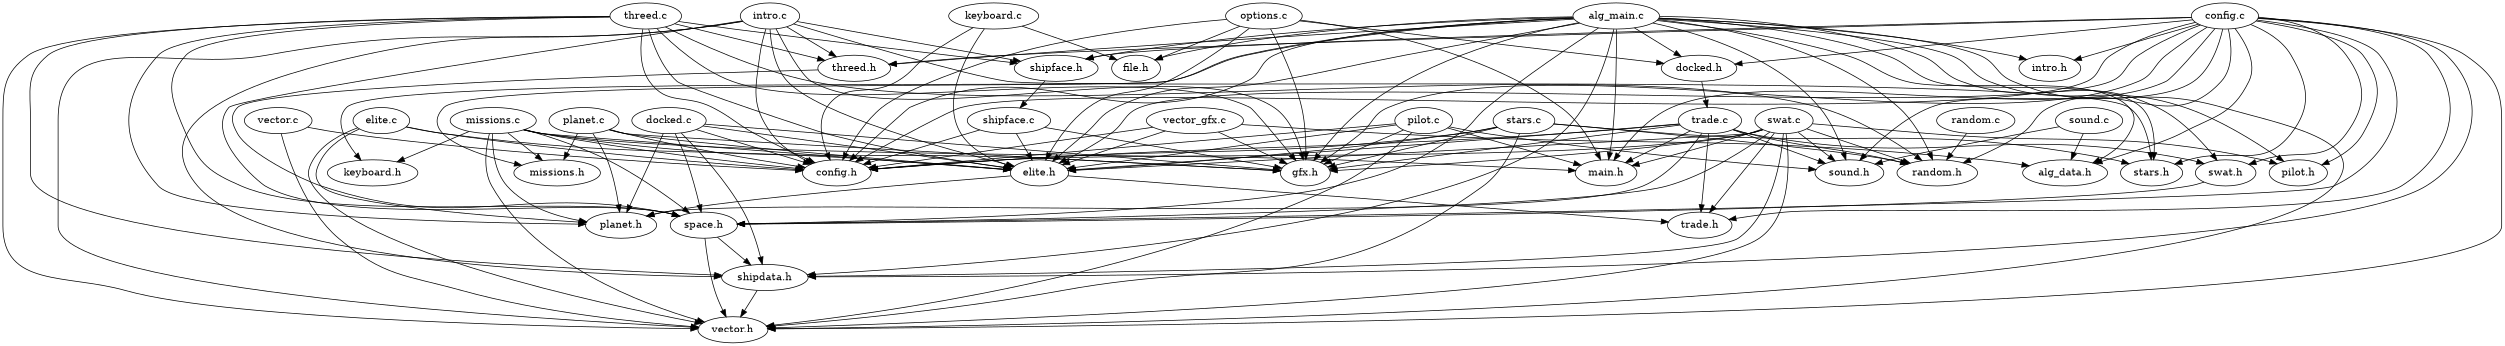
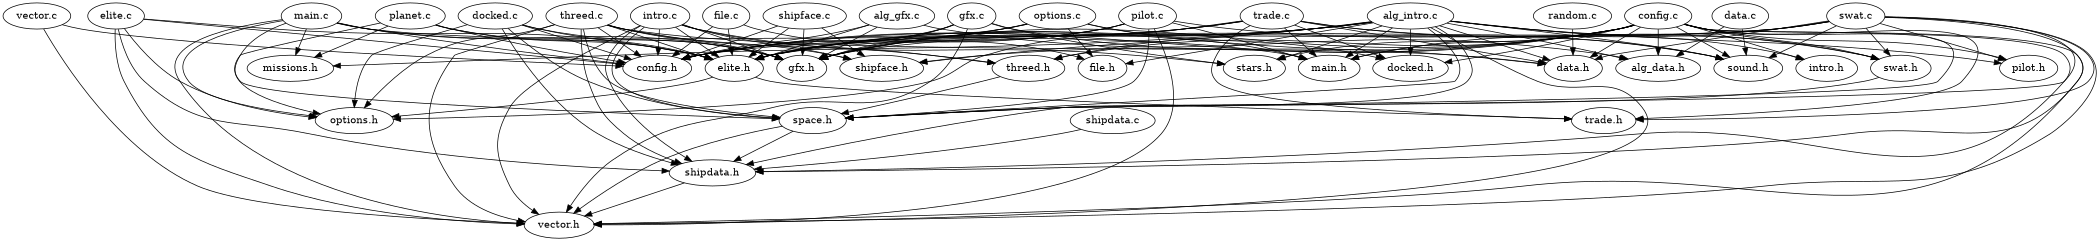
  digraph {
    clusterrank=local
    fontname=Helvetica
    fontsize=16
    "elite.c"
    "vector.h"
    "shipdata.h"
    "elite.h"
    "config.h"
-   "planet.h"
+   "planet.h" [label="options.h"]
    "trade.h"
-   "missions.c"
-   "keyboard.h"
+   "missions.c" [label="main.c"]
    "space.h"
    "gfx.h"
    "main.h"
    "missions.h"
    "intro.c"
    "threed.h"
    "shipface.h"
    "stars.h"
    "threed.c"
-   "random.h"
+   "random.h" [label="data.h"]
    "options.c"
    "file.h"
    "docked.h"
    "swat.c"
    "swat.h"
    "pilot.h"
    "sound.h"
    "trade.c"
-   "alg_main.c"
+   "alg_main.c" [label="alg_intro.c"]
    "intro.h"
    "alg_data.h"
    "docked.c"
    "random.c"
    "planet.c"
    "shipface.c"
-   "stars.c"
-   "file.c" [label="keyboard.c"]
-   "alg_gfx.c" [label="vector_gfx.c"]
+   "stars.c" [label="gfx.c"]
+   "file.c"
+   "alg_gfx.c"
    n38 [label="config.c"]
    "pilot.c"
-   "sound.c"
+   "sound.c" [label="data.c"]
    "vector.c"
+   "shipdata.c"
    "elite.c" -> "vector.h"
+   "elite.c" -> "shipdata.h"
    "elite.c" -> "elite.h"
    "elite.c" -> "config.h"
    "elite.c" -> "planet.h"
    "shipdata.h" -> "vector.h"
    "elite.h" -> "planet.h"
    "elite.h" -> "trade.h"
    "missions.c" -> "vector.h"
    "missions.c" -> "elite.h"
    "missions.c" -> "config.h"
    "missions.c" -> "planet.h"
-   "missions.c" -> "keyboard.h"
    "missions.c" -> "space.h"
    "missions.c" -> "gfx.h"
    "missions.c" -> "main.h"
    "missions.c" -> "missions.h"
    "space.h" -> "vector.h"
    "space.h" -> "shipdata.h"
    "intro.c" -> "vector.h"
    "intro.c" -> "shipdata.h"
    "intro.c" -> "elite.h"
    "intro.c" -> "config.h"
    "intro.c" -> "space.h"
    "intro.c" -> "gfx.h"
    "intro.c" -> "threed.h"
    "intro.c" -> "shipface.h"
    "intro.c" -> "stars.h"
    "threed.h" -> "space.h"
    "threed.c" -> "vector.h"
    "threed.c" -> "shipdata.h"
    "threed.c" -> "elite.h"
    "threed.c" -> "config.h"
    "threed.c" -> "planet.h"
    "threed.c" -> "space.h"
    "threed.c" -> "gfx.h"
    "threed.c" -> "threed.h"
    "threed.c" -> "shipface.h"
    "threed.c" -> "random.h"
    "options.c" -> "elite.h"
    "options.c" -> "config.h"
    "options.c" -> "gfx.h"
    "options.c" -> "main.h"
    "options.c" -> "file.h"
    "options.c" -> "docked.h"
    "swat.c" -> "vector.h"
    "swat.c" -> "shipdata.h"
    "swat.c" -> "elite.h"
    "swat.c" -> "config.h"
    "swat.c" -> "trade.h"
    "swat.c" -> "space.h"
    "swat.c" -> "gfx.h"
    "swat.c" -> "main.h"
    "swat.c" -> "random.h"
+   "swat.c" -> "swat.h"
    "swat.c" -> "pilot.h"
    "swat.c" -> "sound.h"
    "swat.h" -> "space.h"
    "trade.c" -> "elite.h"
    "trade.c" -> "config.h"
    "trade.c" -> "planet.h"
    "trade.c" -> "trade.h"
    "trade.c" -> "gfx.h"
    "trade.c" -> "main.h"
    "trade.c" -> "random.h"
-   "docked.h" -> "trade.c"
+   "trade.c" -> "docked.h"
    "trade.c" -> "swat.h"
    "trade.c" -> "sound.h"
    "alg_main.c" -> "vector.h"
    "alg_main.c" -> "shipdata.h"
    "alg_main.c" -> "elite.h"
    "alg_main.c" -> "config.h"
-   "alg_main.c" -> "keyboard.h"
    "alg_main.c" -> "space.h"
    "alg_main.c" -> "gfx.h"
    "alg_main.c" -> "main.h"
    "alg_main.c" -> "missions.h"
    "alg_main.c" -> "threed.h"
    "alg_main.c" -> "shipface.h"
    "alg_main.c" -> "stars.h"
    "alg_main.c" -> "random.h"
    "alg_main.c" -> "file.h"
    "alg_main.c" -> "docked.h"
    "alg_main.c" -> "swat.h"
    "alg_main.c" -> "pilot.h"
    "alg_main.c" -> "sound.h"
    "alg_main.c" -> "intro.h"
    "alg_main.c" -> "alg_data.h"
    "docked.c" -> "shipdata.h"
    "docked.c" -> "elite.h"
    "docked.c" -> "config.h"
    "docked.c" -> "planet.h"
    "docked.c" -> "space.h"
    "docked.c" -> "gfx.h"
    "random.c" -> "random.h"
    "planet.c" -> "elite.h"
    "planet.c" -> "config.h"
    "planet.c" -> "planet.h"
    "planet.c" -> "gfx.h"
    "planet.c" -> "missions.h"
    "shipface.c" -> "elite.h"
    "shipface.c" -> "config.h"
    "shipface.c" -> "gfx.h"
-   "shipface.h" -> "shipface.c"
+   "shipface.c" -> "shipface.h"
    "stars.c" -> "vector.h"
    "stars.c" -> "elite.h"
    "stars.c" -> "config.h"
    "stars.c" -> "gfx.h"
    "stars.c" -> "stars.h"
    "stars.c" -> "random.h"
    "file.c" -> "elite.h"
    "file.c" -> "config.h"
    "file.c" -> "file.h"
    "alg_gfx.c" -> "elite.h"
    "alg_gfx.c" -> "config.h"
    "alg_gfx.c" -> "gfx.h"
    "alg_gfx.c" -> "alg_data.h"
    n38 -> "vector.h"
    n38 -> "shipdata.h"
    n38 -> "elite.h"
    n38 -> "config.h"
    n38 -> "trade.h"
    n38 -> "space.h"
    n38 -> "gfx.h"
    n38 -> "main.h"
    n38 -> "threed.h"
    n38 -> "shipface.h"
    n38 -> "stars.h"
    n38 -> "random.h"
    n38 -> "docked.h"
    n38 -> "swat.h"
    n38 -> "pilot.h"
    n38 -> "sound.h"
    n38 -> "intro.h"
    n38 -> "alg_data.h"
    "pilot.c" -> "vector.h"
    "pilot.c" -> "elite.h"
    "pilot.c" -> "config.h"
+   "pilot.c" -> "space.h"
    "pilot.c" -> "gfx.h"
    "pilot.c" -> "main.h"
    "pilot.c" -> "sound.h"
    "sound.c" -> "sound.h"
    "sound.c" -> "alg_data.h"
    "vector.c" -> "vector.h"
    "vector.c" -> "config.h"
+   "shipdata.c" -> "shipdata.h"
  }
